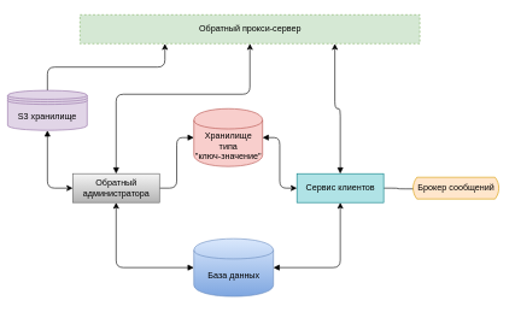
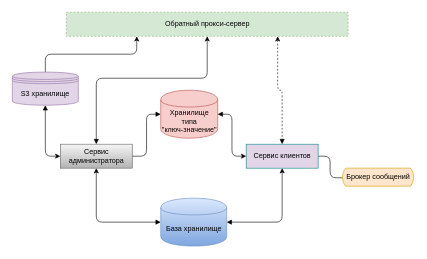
  <mxCell id="0" />
  <mxCell id="1" parent="0" />
  <mxCell id="2" style="edgeStyle=orthogonalEdgeStyle;rounded=1;orthogonalLoop=1;jettySize=auto;html=1;entryX=1;entryY=0.5;entryDx=0;entryDy=0;startArrow=classic;startFill=1;endArrow=block;endFill=1;exitX=0;exitY=0.5;exitDx=0;exitDy=0;" parent="1" source="5" target="15" edge="1"><mxGeometry relative="1" as="geometry" /></mxCell>
  <mxCell id="3" style="edgeStyle=orthogonalEdgeStyle;rounded=1;orthogonalLoop=1;jettySize=auto;html=1;startArrow=classic;startFill=1;endArrow=block;endFill=1;entryX=1;entryY=0.5;entryDx=0;entryDy=0;exitX=0.5;exitY=1;exitDx=0;exitDy=0;" parent="1" source="5" target="14" edge="1"><mxGeometry relative="1" as="geometry"><mxPoint x="340" y="590" as="targetPoint" /></mxGeometry></mxCell>
  <mxCell id="4" style="edgeStyle=orthogonalEdgeStyle;rounded=1;orthogonalLoop=1;jettySize=auto;html=1;entryX=0.013;entryY=0.534;entryDx=0;entryDy=0;entryPerimeter=0;startArrow=none;startFill=0;endArrow=none;endFill=1;" parent="1" source="5" target="16" edge="1"><mxGeometry relative="1" as="geometry" /></mxCell>
- <mxCell id="5" value="Сервис&amp;nbsp;клиентов" style="html=1;dashed=0;whitespace=wrap;fillColor=#b0e3e6;strokeColor=#0e8088;" parent="1" vertex="1"><mxGeometry x="410" y="240" width="120" height="40" as="geometry" /></mxCell>
+ <mxCell id="5" value="Сервис&amp;nbsp;клиентов" style="html=1;dashed=0;whitespace=wrap;fillColor=#e1d5e7;strokeColor=#0e8088;" parent="1" vertex="1"><mxGeometry x="410" y="240" width="120" height="40" as="geometry" /></mxCell>
  <mxCell id="6" style="edgeStyle=orthogonalEdgeStyle;rounded=1;orthogonalLoop=1;jettySize=auto;html=1;exitX=0;exitY=0.5;exitDx=0;exitDy=0;entryX=0.5;entryY=1;entryDx=0;entryDy=0;startArrow=classic;startFill=1;endArrow=block;endFill=1;" parent="1" source="9" target="18" edge="1"><mxGeometry relative="1" as="geometry"><mxPoint x="312.5" y="235.25" as="targetPoint" /></mxGeometry></mxCell>
  <mxCell id="7" style="edgeStyle=orthogonalEdgeStyle;rounded=1;orthogonalLoop=1;jettySize=auto;html=1;entryX=0;entryY=0.5;entryDx=0;entryDy=0;startArrow=none;startFill=0;endArrow=block;endFill=1;exitX=1;exitY=0.5;exitDx=0;exitDy=0;" parent="1" source="9" target="15" edge="1"><mxGeometry relative="1" as="geometry"><mxPoint x="320" y="230" as="sourcePoint" /></mxGeometry></mxCell>
  <mxCell id="8" style="edgeStyle=orthogonalEdgeStyle;rounded=1;orthogonalLoop=1;jettySize=auto;html=1;startArrow=classic;startFill=1;endArrow=block;endFill=1;exitX=0.5;exitY=1;exitDx=0;exitDy=0;entryX=0;entryY=0.5;entryDx=0;entryDy=0;" parent="1" source="9" target="14" edge="1"><mxGeometry relative="1" as="geometry"><mxPoint x="190" y="350" as="targetPoint" /></mxGeometry></mxCell>
- <mxCell id="9" value="Обратный &lt;br&gt;администратора" style="html=1;dashed=0;whitespace=wrap;fillColor=#f5f5f5;strokeColor=#666666;gradientColor=#b3b3b3;" parent="1" vertex="1"><mxGeometry x="100" y="240" width="120" height="40" as="geometry" /></mxCell>
+ <mxCell id="9" value="Сервис &lt;br&gt;администратора" style="html=1;dashed=0;whitespace=wrap;fillColor=#f5f5f5;strokeColor=#666666;gradientColor=#b3b3b3;" parent="1" vertex="1"><mxGeometry x="100" y="240" width="120" height="40" as="geometry" /></mxCell>
  <mxCell id="10" style="edgeStyle=orthogonalEdgeStyle;rounded=1;orthogonalLoop=1;jettySize=auto;html=1;startArrow=classic;startFill=1;endArrow=none;endFill=0;exitX=0.25;exitY=1;exitDx=0;exitDy=0;" parent="1" source="13" target="18" edge="1"><mxGeometry relative="1" as="geometry"><mxPoint x="312.5" y="235.25" as="targetPoint" /></mxGeometry></mxCell>
  <mxCell id="11" style="edgeStyle=orthogonalEdgeStyle;rounded=1;orthogonalLoop=1;jettySize=auto;html=1;exitX=0.5;exitY=1;exitDx=0;exitDy=0;entryX=0.5;entryY=0;entryDx=0;entryDy=0;startArrow=classic;startFill=1;endArrow=block;endFill=1;" parent="1" source="13" target="9" edge="1"><mxGeometry relative="1" as="geometry"><Array as="points"><mxPoint x="345" y="130" /><mxPoint x="160" y="130" /></Array></mxGeometry></mxCell>
- <mxCell id="12" style="edgeStyle=orthogonalEdgeStyle;rounded=1;orthogonalLoop=1;jettySize=auto;html=1;exitX=0.75;exitY=1;exitDx=0;exitDy=0;entryX=0.5;entryY=0;entryDx=0;entryDy=0;startArrow=classic;startFill=1;endArrow=block;endFill=1;strokeColor=default;" parent="1" source="13" target="5" edge="1"><mxGeometry relative="1" as="geometry" /></mxCell>
+ <mxCell id="12" style="edgeStyle=orthogonalEdgeStyle;rounded=1;orthogonalLoop=1;jettySize=auto;html=1;exitX=0.75;exitY=1;exitDx=0;exitDy=0;entryX=0.5;entryY=0;entryDx=0;entryDy=0;startArrow=classic;startFill=1;endArrow=block;endFill=1;strokeColor=default;dashed=1;" parent="1" source="13" target="5" edge="1"><mxGeometry relative="1" as="geometry" /></mxCell>
  <mxCell id="13" value="Обратный прокси-сервер" style="html=1;dashed=1;whitespace=wrap;fillColor=#d5e8d4;strokeColor=#82b366;" parent="1" vertex="1"><mxGeometry x="110" y="20" width="470" height="40" as="geometry" /></mxCell>
- <mxCell id="14" value="База данных" style="shape=cylinder;whiteSpace=wrap;html=1;boundedLbl=1;backgroundOutline=1;fillColor=#dae8fc;strokeColor=#6c8ebf;gradientColor=#7ea6e0;" parent="1" vertex="1"><mxGeometry x="267.5" y="330" width="110" height="80" as="geometry" /></mxCell>
+ <mxCell id="14" value="База хранилище" style="shape=cylinder;whiteSpace=wrap;html=1;boundedLbl=1;backgroundOutline=1;fillColor=#dae8fc;strokeColor=#6c8ebf;gradientColor=#7ea6e0;" parent="1" vertex="1"><mxGeometry x="267.5" y="330" width="110" height="80" as="geometry" /></mxCell>
  <mxCell id="15" value="Хранилище типа &lt;br&gt;&quot;ключ-значение&quot;" style="shape=cylinder;whiteSpace=wrap;html=1;boundedLbl=1;backgroundOutline=1;fillColor=#f8cecc;strokeColor=#b85450;" parent="1" vertex="1"><mxGeometry x="267.5" y="150" width="95" height="80" as="geometry" /></mxCell>
- <mxCell id="16" value="Брокер сообщений" style="html=1;dashed=0;whitespace=wrap;shape=mxgraph.dfd.loop;fillColor=#ffe6cc;strokeColor=#d79b00;" parent="1" vertex="1"><mxGeometry x="570" y="245" width="120" height="30" as="geometry" /></mxCell>
+ <mxCell id="16" value="Брокер сообщений" style="html=1;dashed=0;whitespace=wrap;shape=mxgraph.dfd.loop;fillColor=#ffe6cc;strokeColor=#d79b00;" parent="1" vertex="1"><mxGeometry x="570" y="280" width="120" height="30" as="geometry" /></mxCell>
  <mxCell id="17" style="edgeStyle=orthogonalEdgeStyle;rounded=1;orthogonalLoop=1;jettySize=auto;html=1;exitX=0.5;exitY=1;exitDx=0;exitDy=0;exitPerimeter=0;startArrow=none;startFill=0;endArrow=block;endFill=1;" parent="1" source="16" target="16" edge="1"><mxGeometry relative="1" as="geometry" /></mxCell>
- <mxCell id="18" value="&lt;span style=&quot;font-size: 12px;&quot;&gt;S3 хранилище&lt;/span&gt;" style="shape=datastore;whiteSpace=wrap;html=1;strokeWidth=1;fontSize=11;fillColor=#e1d5e7;strokeColor=#9673a6;" vertex="1" parent="1"><mxGeometry x="10" y="124.75" width="110" height="55.25" as="geometry" /></mxCell>
+ <mxCell id="18" value="&lt;span style=&quot;font-size: 12px;&quot;&gt;S3 хранилище&lt;/span&gt;" style="shape=datastore;whiteSpace=wrap;html=1;strokeWidth=1;fontSize=11;fillColor=#e1d5e7;strokeColor=#9673a6;" vertex="1" parent="1"><mxGeometry x="20" y="119.75" width="110" height="55.25" as="geometry" /></mxCell>
